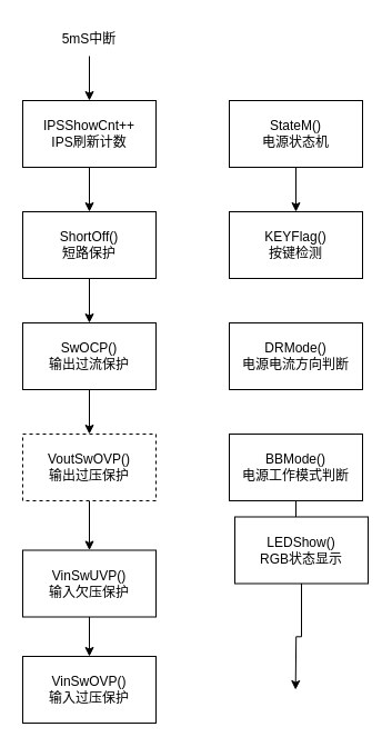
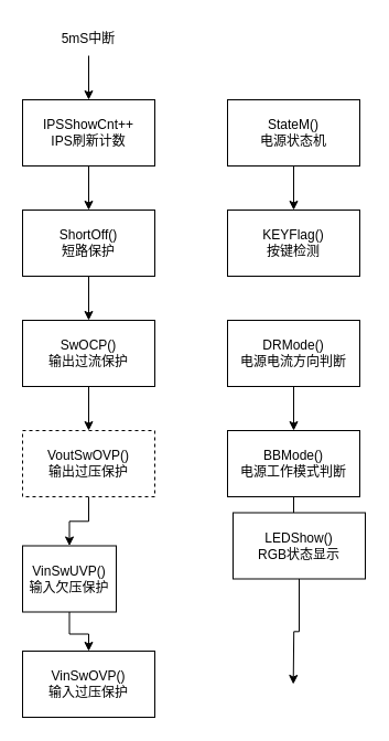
  <mxCell id="0" />
  <mxCell id="1" parent="0" />
  <mxCell id="2" value="" style="edgeStyle=orthogonalEdgeStyle;rounded=0;orthogonalLoop=1;jettySize=auto;html=1;" edge="1" parent="1" source="3" target="7"><mxGeometry relative="1" as="geometry" /></mxCell>
  <mxCell id="3" value="IPSShowCnt++&lt;br&gt;IPS刷新计数" style="rounded=0;whiteSpace=wrap;html=1;" vertex="1" parent="1"><mxGeometry x="20" y="90" width="120" height="60" as="geometry" /></mxCell>
  <mxCell id="4" value="" style="edgeStyle=orthogonalEdgeStyle;rounded=0;orthogonalLoop=1;jettySize=auto;html=1;" edge="1" parent="1" source="5" target="3"><mxGeometry relative="1" as="geometry" /></mxCell>
  <mxCell id="5" value="5mS中断" style="text;html=1;strokeColor=none;fillColor=none;align=center;verticalAlign=middle;whiteSpace=wrap;rounded=0;" vertex="1" parent="1"><mxGeometry x="50" y="20" width="60" height="30" as="geometry" /></mxCell>
  <mxCell id="6" value="" style="edgeStyle=orthogonalEdgeStyle;rounded=0;orthogonalLoop=1;jettySize=auto;html=1;" edge="1" parent="1" source="7" target="9"><mxGeometry relative="1" as="geometry" /></mxCell>
  <mxCell id="7" value="ShortOff()&lt;br&gt;短路保护" style="rounded=0;whiteSpace=wrap;html=1;" vertex="1" parent="1"><mxGeometry x="20" y="190" width="120" height="60" as="geometry" /></mxCell>
  <mxCell id="8" value="" style="edgeStyle=orthogonalEdgeStyle;rounded=0;orthogonalLoop=1;jettySize=auto;html=1;" edge="1" parent="1" source="9" target="11"><mxGeometry relative="1" as="geometry" /></mxCell>
  <mxCell id="9" value="SwOCP()&lt;br&gt;输出过流保护" style="rounded=0;whiteSpace=wrap;html=1;" vertex="1" parent="1"><mxGeometry x="20" y="290" width="120" height="60" as="geometry" /></mxCell>
  <mxCell id="10" value="" style="edgeStyle=orthogonalEdgeStyle;rounded=0;orthogonalLoop=1;jettySize=auto;html=1;" edge="1" parent="1" source="11" target="13"><mxGeometry relative="1" as="geometry" /></mxCell>
  <mxCell id="11" value="VoutSwOVP()&lt;br&gt;输出过压保护" style="rounded=0;whiteSpace=wrap;html=1;dashed=1;" vertex="1" parent="1"><mxGeometry x="20" y="390" width="120" height="60" as="geometry" /></mxCell>
  <mxCell id="12" value="" style="edgeStyle=orthogonalEdgeStyle;rounded=0;orthogonalLoop=1;jettySize=auto;html=1;" edge="1" parent="1" source="13" target="14"><mxGeometry relative="1" as="geometry" /></mxCell>
- <mxCell id="13" value="VinSwUVP()&lt;br&gt;输入欠压保护" style="rounded=0;whiteSpace=wrap;html=1;" vertex="1" parent="1"><mxGeometry x="20" y="494.5" width="120" height="60" as="geometry" /></mxCell>
+ <mxCell id="13" value="VinSwUVP()&lt;br&gt;输入欠压保护" style="rounded=0;whiteSpace=wrap;html=1;" vertex="1" parent="1"><mxGeometry x="20" y="494.5" width="85" height="60" as="geometry" /></mxCell>
  <mxCell id="14" value="VinSwOVP()&lt;br&gt;输入过压保护" style="rounded=0;whiteSpace=wrap;html=1;" vertex="1" parent="1"><mxGeometry x="20" y="590" width="120" height="60" as="geometry" /></mxCell>
  <mxCell id="15" value="" style="edgeStyle=orthogonalEdgeStyle;rounded=0;orthogonalLoop=1;jettySize=auto;html=1;" edge="1" parent="1" source="16" target="17"><mxGeometry relative="1" as="geometry" /></mxCell>
  <mxCell id="16" value="StateM()&lt;br&gt;电源状态机" style="rounded=0;whiteSpace=wrap;html=1;" vertex="1" parent="1"><mxGeometry x="206" y="90" width="120" height="60" as="geometry" /></mxCell>
  <mxCell id="17" value="KEYFlag()&lt;br&gt;按键检测" style="rounded=0;whiteSpace=wrap;html=1;" vertex="1" parent="1"><mxGeometry x="206" y="190" width="120" height="60" as="geometry" /></mxCell>
+ <mxCell id="18" value="" style="edgeStyle=orthogonalEdgeStyle;rounded=0;orthogonalLoop=1;jettySize=auto;html=1;" edge="1" parent="1" source="19" target="21"><mxGeometry relative="1" as="geometry" /></mxCell>
  <mxCell id="19" value="DRMode()&lt;br&gt;电源电流方向判断" style="rounded=0;whiteSpace=wrap;html=1;" vertex="1" parent="1"><mxGeometry x="206" y="290" width="120" height="60" as="geometry" /></mxCell>
  <mxCell id="20" value="" style="edgeStyle=orthogonalEdgeStyle;rounded=0;orthogonalLoop=1;jettySize=auto;html=1;" edge="1" parent="1" source="21" target="23"><mxGeometry relative="1" as="geometry" /></mxCell>
  <mxCell id="21" value="BBMode()&lt;br&gt;电源工作模式判断" style="rounded=0;whiteSpace=wrap;html=1;" vertex="1" parent="1"><mxGeometry x="206" y="390" width="120" height="60" as="geometry" /></mxCell>
  <mxCell id="22" style="edgeStyle=orthogonalEdgeStyle;rounded=0;orthogonalLoop=1;jettySize=auto;html=1;exitX=0.5;exitY=1;exitDx=0;exitDy=0;" edge="1" parent="1" source="23"><mxGeometry relative="1" as="geometry"><mxPoint x="265.667" y="620" as="targetPoint" /></mxGeometry></mxCell>
  <mxCell id="23" value="LEDShow()&lt;br&gt;RGB状态显示" style="rounded=0;whiteSpace=wrap;html=1;" vertex="1" parent="1"><mxGeometry x="211" y="464.5" width="120" height="60" as="geometry" /></mxCell>
